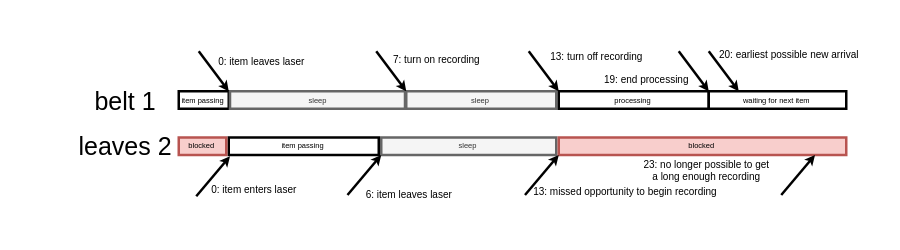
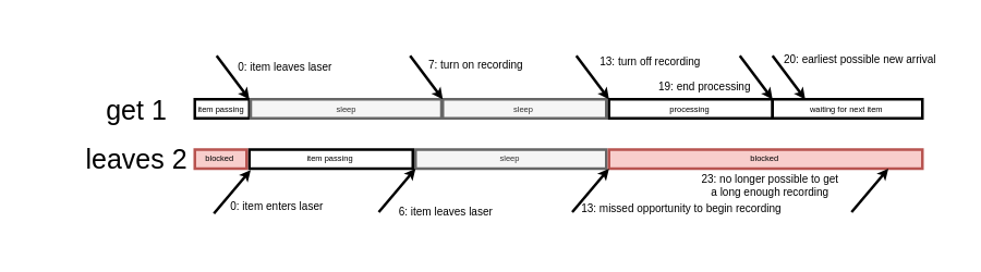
  <mxCell id="0" />
  <mxCell id="1" parent="0" />
- <mxCell id="2" value="belt 1" style="text;html=1;align=center;verticalAlign=middle;whiteSpace=wrap;rounded=0;fontSize=10;" parent="1" vertex="1"><mxGeometry x="20" y="24.5" width="60" height="30" as="geometry" /></mxCell>
+ <mxCell id="2" value="get 1" style="text;html=1;align=center;verticalAlign=middle;whiteSpace=wrap;rounded=0;fontSize=10;" parent="1" vertex="1"><mxGeometry x="20" y="24.5" width="60" height="30" as="geometry" /></mxCell>
  <mxCell id="3" value="leaves 2" style="text;html=1;align=center;verticalAlign=middle;whiteSpace=wrap;rounded=0;fontSize=10;" parent="1" vertex="1"><mxGeometry x="20" y="43" width="60" height="30" as="geometry" /></mxCell>
  <mxCell id="4" value="item passing" style="rounded=0;whiteSpace=wrap;html=1;fontSize=3;" vertex="1" parent="1"><mxGeometry x="71" y="36" width="20" height="7" as="geometry" /></mxCell>
  <mxCell id="5" value="&lt;font style=&quot;font-size: 3px;&quot;&gt;sleep&lt;/font&gt;" style="rounded=0;whiteSpace=wrap;html=1;glass=0;shadow=0;gradientDirection=north;fillStyle=auto;fillColor=#f5f5f5;strokeWidth=1;strokeColor=#666666;fontColor=#333333;verticalAlign=middle;fontSize=3;" vertex="1" parent="1"><mxGeometry x="162" y="36" width="60" height="7" as="geometry" /></mxCell>
  <mxCell id="6" value="&lt;font style=&quot;font-size: 3px;&quot;&gt;sleep&lt;/font&gt;" style="rounded=0;whiteSpace=wrap;html=1;glass=0;shadow=0;gradientDirection=north;fillStyle=auto;fillColor=#f5f5f5;strokeWidth=1;strokeColor=#666666;fontColor=#333333;fontSize=3;" vertex="1" parent="1"><mxGeometry x="91.5" y="36" width="70" height="7" as="geometry" /></mxCell>
  <mxCell id="7" value="processing" style="rounded=0;whiteSpace=wrap;html=1;fontSize=3;verticalAlign=middle;spacingBottom=0;" vertex="1" parent="1"><mxGeometry x="223" y="36" width="60" height="7" as="geometry" /></mxCell>
  <mxCell id="8" value="waiting for next item" style="rounded=0;whiteSpace=wrap;html=1;fontSize=3;" vertex="1" parent="1"><mxGeometry x="283" y="36" width="55" height="7" as="geometry" /></mxCell>
  <mxCell id="9" value="item passing" style="rounded=0;whiteSpace=wrap;html=1;fontSize=3;" vertex="1" parent="1"><mxGeometry x="91" y="54.5" width="60" height="7" as="geometry" /></mxCell>
  <mxCell id="10" value="&lt;font style=&quot;font-size: 3px;&quot;&gt;sleep&lt;/font&gt;" style="rounded=0;whiteSpace=wrap;html=1;glass=0;shadow=0;gradientDirection=north;fillStyle=auto;fillColor=#f5f5f5;strokeWidth=1;strokeColor=#666666;fontColor=#333333;fontSize=3;" vertex="1" parent="1"><mxGeometry x="152" y="54.5" width="70" height="7" as="geometry" /></mxCell>
  <mxCell id="11" value="&lt;font style=&quot;font-size: 3px;&quot;&gt;blocked&lt;/font&gt;" style="rounded=0;whiteSpace=wrap;html=1;fillColor=#f8cecc;strokeColor=#b85450;fontSize=3;" vertex="1" parent="1"><mxGeometry x="223" y="54.5" width="115" height="7" as="geometry" /></mxCell>
  <mxCell id="12" value="&lt;font style=&quot;font-size: 3px;&quot;&gt;blocked&lt;/font&gt;" style="rounded=0;whiteSpace=wrap;html=1;fillColor=#f8cecc;strokeColor=#b85450;fontSize=3;" vertex="1" parent="1"><mxGeometry x="71" y="54.5" width="19" height="7" as="geometry" /></mxCell>
  <mxCell id="13" value="0: item enters laser" style="endArrow=classic;html=1;rounded=0;endSize=1;labelBackgroundColor=none;fontSize=4;" edge="1" parent="1"><mxGeometry x="0.563" y="-16" width="50" height="50" relative="1" as="geometry"><mxPoint x="78" y="78" as="sourcePoint" /><mxPoint x="91.5" y="62" as="targetPoint" /><mxPoint as="offset" /></mxGeometry></mxCell>
  <mxCell id="14" value="6: item leaves laser" style="endArrow=classic;html=1;rounded=0;endSize=1;labelBackgroundColor=none;fontSize=4;" edge="1" parent="1"><mxGeometry x="0.509" y="-19" width="50" height="50" relative="1" as="geometry"><mxPoint x="138.5" y="77.5" as="sourcePoint" /><mxPoint x="152" y="61.5" as="targetPoint" /><mxPoint as="offset" /></mxGeometry></mxCell>
  <mxCell id="15" value="13: missed opportunity to begin recording&amp;nbsp;" style="endArrow=classic;html=1;rounded=0;endSize=1;labelBackgroundColor=none;fontSize=4;" edge="1" parent="1"><mxGeometry x="1" y="-31" width="50" height="50" relative="1" as="geometry"><mxPoint x="209.5" y="77.5" as="sourcePoint" /><mxPoint x="223" y="61.5" as="targetPoint" /><mxPoint x="3" y="-4" as="offset" /></mxGeometry></mxCell>
  <mxCell id="16" value="0: item leaves laser" style="endArrow=classic;html=1;rounded=0;endSize=1;entryX=1;entryY=0;entryDx=0;entryDy=0;labelBackgroundColor=none;fontSize=4;" edge="1" parent="1" target="4"><mxGeometry x="0.9" y="17" width="50" height="50" relative="1" as="geometry"><mxPoint x="79" y="20" as="sourcePoint" /><mxPoint x="87.25" y="15" as="targetPoint" /><mxPoint as="offset" /></mxGeometry></mxCell>
  <mxCell id="17" value="7: turn on recording" style="endArrow=classic;html=1;rounded=0;endSize=1;entryX=1;entryY=0;entryDx=0;entryDy=0;labelBackgroundColor=none;fontSize=4;" edge="1" parent="1"><mxGeometry x="0.76" y="17" width="50" height="50" relative="1" as="geometry"><mxPoint x="150" y="20" as="sourcePoint" /><mxPoint x="162" y="36" as="targetPoint" /><mxPoint as="offset" /></mxGeometry></mxCell>
  <mxCell id="18" value="13: turn off recording" style="endArrow=classic;html=1;rounded=0;endSize=1;entryX=1;entryY=0;entryDx=0;entryDy=0;labelBackgroundColor=none;fontSize=4;" edge="1" parent="1"><mxGeometry x="0.86" y="20" width="50" height="50" relative="1" as="geometry"><mxPoint x="211" y="20" as="sourcePoint" /><mxPoint x="223" y="36" as="targetPoint" /><mxPoint as="offset" /></mxGeometry></mxCell>
  <mxCell id="19" value="19: end processing" style="endArrow=classic;html=1;rounded=0;endSize=1;entryX=1;entryY=0;entryDx=0;entryDy=0;labelBackgroundColor=none;fontSize=4;" edge="1" parent="1"><mxGeometry x="-0.82" y="-18" width="50" height="50" relative="1" as="geometry"><mxPoint x="271" y="20" as="sourcePoint" /><mxPoint x="283" y="36" as="targetPoint" /><mxPoint as="offset" /></mxGeometry></mxCell>
  <mxCell id="20" value="23: no longer possible to get &lt;br&gt;a long enough recording" style="endArrow=classic;html=1;rounded=0;endSize=1;labelBackgroundColor=none;fontSize=4;" edge="1" parent="1"><mxGeometry x="-1" y="31" width="50" height="50" relative="1" as="geometry"><mxPoint x="312" y="77.5" as="sourcePoint" /><mxPoint x="325.5" y="61.5" as="targetPoint" /><mxPoint x="-6" y="10" as="offset" /></mxGeometry></mxCell>
  <mxCell id="21" value="20: earliest possible new arrival" style="endArrow=classic;html=1;rounded=0;endSize=1;entryX=1;entryY=0;entryDx=0;entryDy=0;labelBackgroundColor=none;fontSize=4;" edge="1" parent="1"><mxGeometry x="1" y="24" width="50" height="50" relative="1" as="geometry"><mxPoint x="283" y="20" as="sourcePoint" /><mxPoint x="295" y="36" as="targetPoint" /><mxPoint x="1" as="offset" /></mxGeometry></mxCell>
